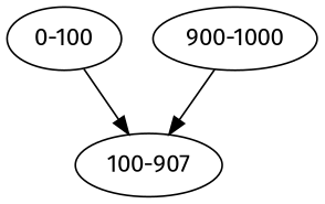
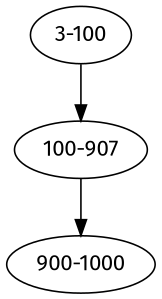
  strict digraph {
    fontname="Fira Sans"
    node [data="[id=G1.1,strand=.,scores=(0.10,0.00)],[id=G2.1,strand=.,scores=(0.10,0.00)]" fontname="Fira Sans"]
    edge [fontname="Fira Sans" strand=2]
    n1 [data="[id=G2.1,strand=.,scores=(0.80,0.00)]" label="100-907"]
-   "0-100"
+   "0-100" [label="3-100"]
    "900-1000"
-   "900-1000" -> n1 [data="[id=G2.1,score=0.10]"]
+   n1 -> "900-1000" [data="[id=G2.1,score=0.10]"]
    "0-100" -> n1 [data="[id=G2.1,score=0.80]"]
  }
